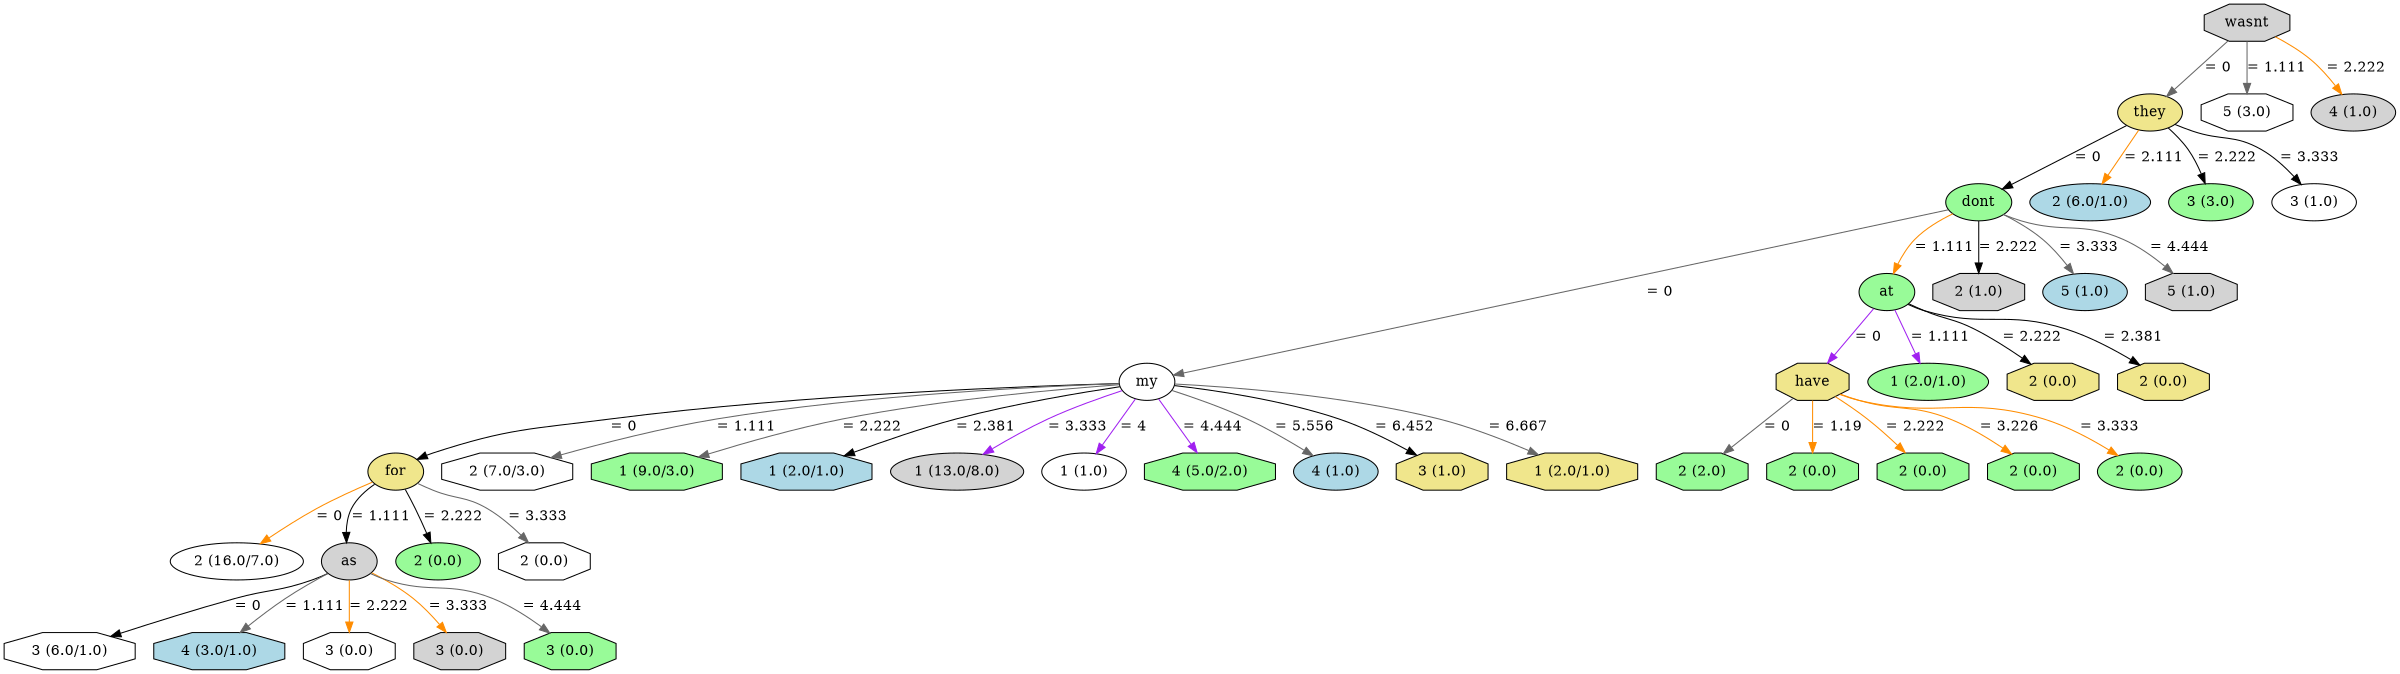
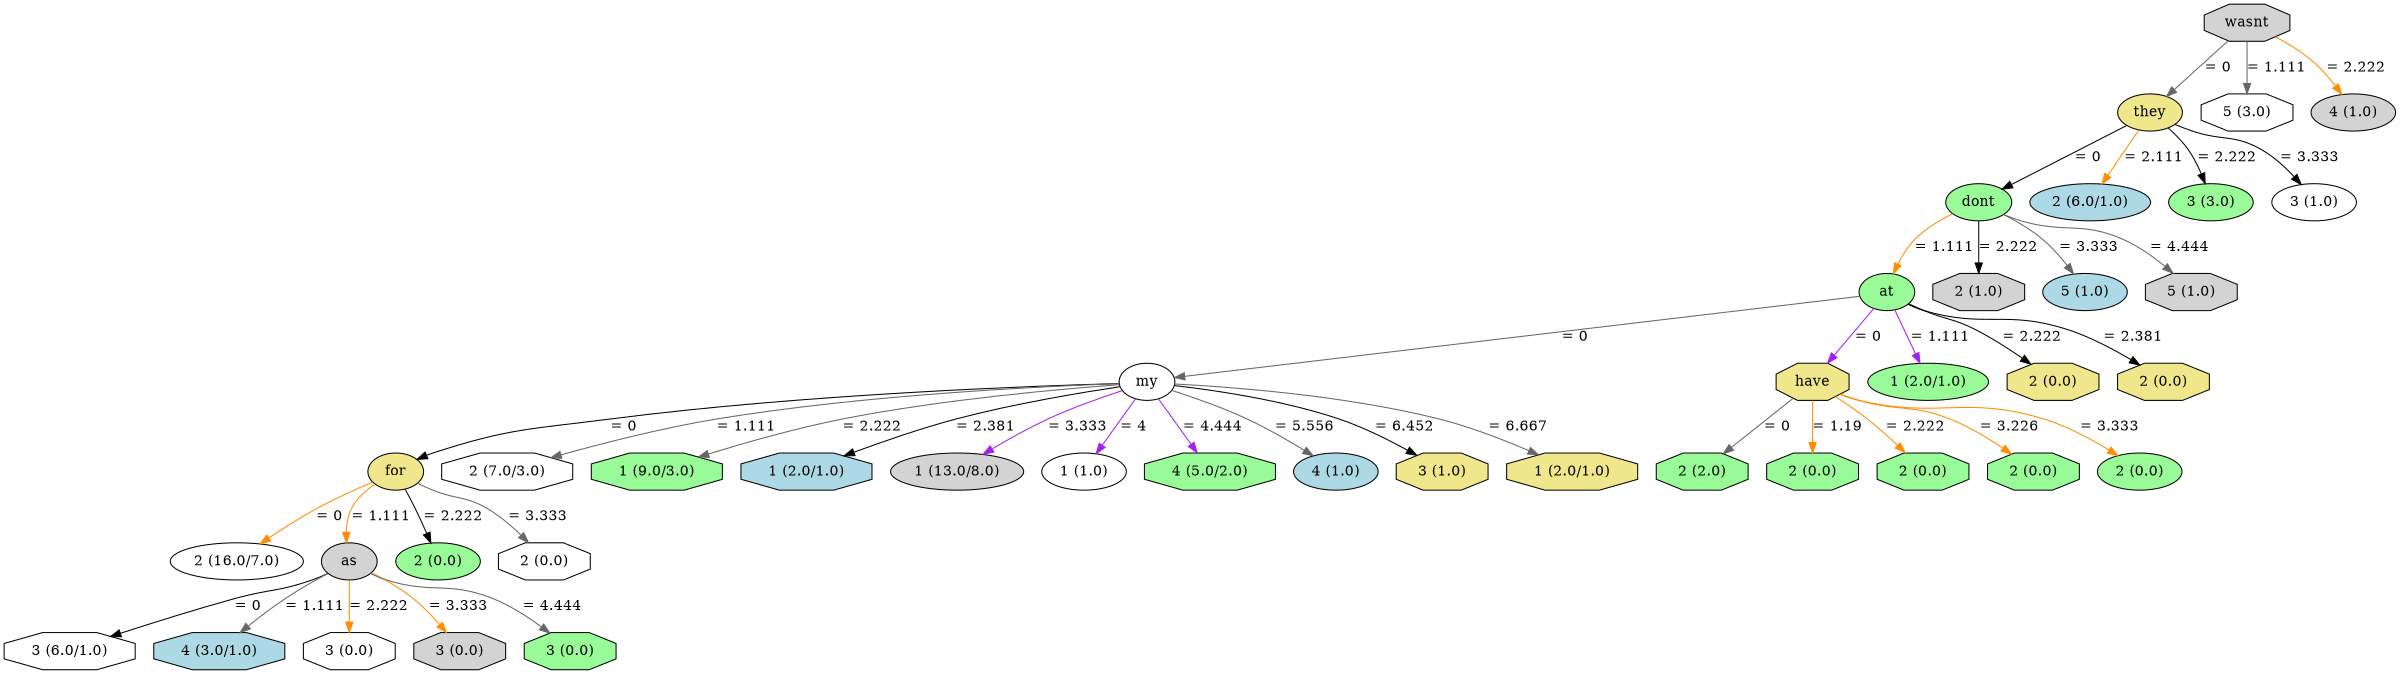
  digraph {
    node [fillcolor=palegreen shape=octagon style=filled]
    edge [color=gray40]
    n1 [fillcolor=lightgrey label=wasnt]
    n2 [fillcolor=khaki label=they shape=ellipse]
    n3 [fillcolor=white label="5 (3.0)"]
    n4 [fillcolor=lightgrey label="4 (1.0)" shape=ellipse]
    n5 [label=dont shape=ellipse]
    n6 [fillcolor=lightblue label="2 (6.0/1.0)" shape=ellipse]
    n7 [label="3 (3.0)" shape=ellipse]
    n8 [fillcolor=white label="3 (1.0)" shape=ellipse]
    n9 [fillcolor=white label=my shape=ellipse]
    n10 [label=at shape=ellipse]
    n11 [fillcolor=lightgrey label="2 (1.0)"]
    n12 [fillcolor=lightblue label="5 (1.0)" shape=ellipse]
    n13 [fillcolor=lightgrey label="5 (1.0)"]
    n14 [fillcolor=khaki label=for shape=ellipse]
    n15 [fillcolor=white label="2 (7.0/3.0)"]
    n16 [label="1 (9.0/3.0)"]
    n17 [fillcolor=lightblue label="1 (2.0/1.0)"]
    n18 [fillcolor=lightgrey label="1 (13.0/8.0)" shape=ellipse]
    n19 [fillcolor=white label="1 (1.0)" shape=ellipse]
    n20 [label="4 (5.0/2.0)"]
    n21 [fillcolor=lightblue label="4 (1.0)" shape=ellipse]
    n22 [fillcolor=khaki label="3 (1.0)"]
    n23 [fillcolor=khaki label="1 (2.0/1.0)"]
    n24 [fillcolor=khaki label=have]
    n25 [label="1 (2.0/1.0)" shape=ellipse]
    n26 [fillcolor=khaki label="2 (0.0)"]
    n27 [fillcolor=khaki label="2 (0.0)"]
    n28 [fillcolor=white label="2 (16.0/7.0)" shape=ellipse]
    n29 [fillcolor=lightgrey label=as shape=ellipse]
    n30 [label="2 (0.0)" shape=ellipse]
    n31 [fillcolor=white label="2 (0.0)"]
    n32 [fillcolor=white label="3 (6.0/1.0)"]
    n33 [fillcolor=lightblue label="4 (3.0/1.0)"]
    n34 [fillcolor=white label="3 (0.0)"]
    n35 [fillcolor=lightgrey label="3 (0.0)"]
    n36 [label="3 (0.0)"]
    n37 [label="2 (2.0)"]
    n38 [label="2 (0.0)"]
    n39 [label="2 (0.0)"]
    n40 [label="2 (0.0)"]
    n41 [label="2 (0.0)" shape=ellipse]
    n1 -> n2 [label="= 0"]
    n1 -> n3 [label="= 1.111"]
    n1 -> n4 [color=darkorange label="= 2.222"]
    n2 -> n5 [color=black label="= 0"]
    n2 -> n6 [color=darkorange label="= 2.111"]
    n2 -> n7 [color=black label="= 2.222"]
    n2 -> n8 [color=black label="= 3.333"]
-   n5 -> n9 [label="= 0"]
+   n10 -> n9 [label="= 0"]
    n5 -> n10 [color=darkorange label="= 1.111"]
    n5 -> n11 [color=black label="= 2.222"]
    n5 -> n12 [label="= 3.333"]
    n5 -> n13 [label="= 4.444"]
    n9 -> n14 [color=black label="= 0"]
    n9 -> n15 [label="= 1.111"]
    n9 -> n16 [label="= 2.222"]
    n9 -> n17 [color=black label="= 2.381"]
    n9 -> n18 [color=purple label="= 3.333"]
    n9 -> n19 [color=purple label="= 4"]
    n9 -> n20 [color=purple label="= 4.444"]
    n9 -> n21 [label="= 5.556"]
    n9 -> n22 [color=black label="= 6.452"]
    n9 -> n23 [label="= 6.667"]
    n10 -> n24 [color=purple label="= 0"]
    n10 -> n25 [color=purple label="= 1.111"]
    n10 -> n26 [color=black label="= 2.222"]
    n10 -> n27 [color=black label="= 2.381"]
    n14 -> n28 [color=darkorange label="= 0"]
-   n14 -> n29 [color=black label="= 1.111"]
+   n14 -> n29 [color=darkorange label="= 1.111"]
    n14 -> n30 [color=black label="= 2.222"]
    n14 -> n31 [label="= 3.333"]
    n24 -> n37 [label="= 0"]
    n24 -> n38 [color=darkorange label="= 1.19"]
    n24 -> n39 [color=darkorange label="= 2.222"]
    n24 -> n40 [color=darkorange label="= 3.226"]
    n24 -> n41 [color=darkorange label="= 3.333"]
    n29 -> n32 [color=black label="= 0"]
    n29 -> n33 [label="= 1.111"]
    n29 -> n34 [color=darkorange label="= 2.222"]
    n29 -> n35 [color=darkorange label="= 3.333"]
    n29 -> n36 [label="= 4.444"]
  }
